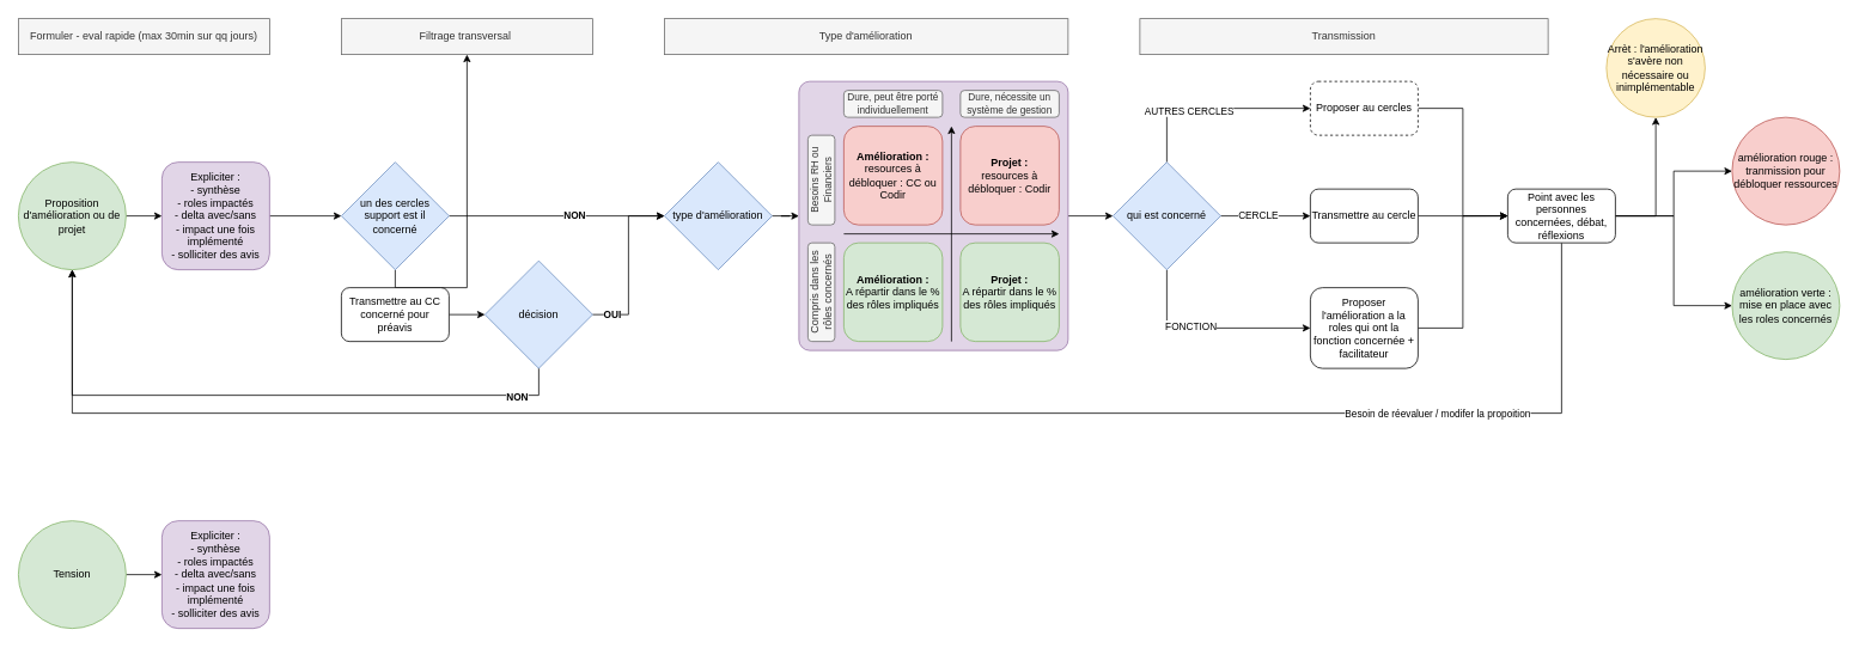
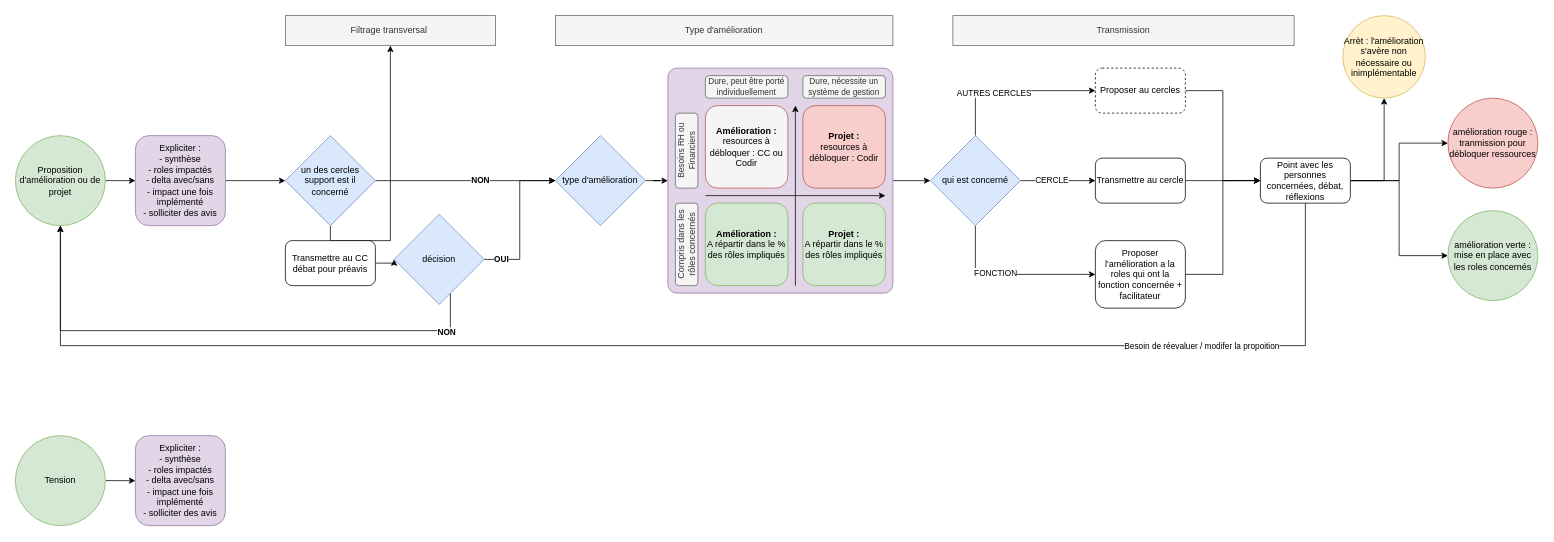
  <mxCell id="0" />
  <mxCell id="1" parent="0" />
  <mxCell id="2" style="edgeStyle=orthogonalEdgeStyle;rounded=0;orthogonalLoop=1;jettySize=auto;html=1;exitX=1;exitY=0.5;exitDx=0;exitDy=0;entryX=0;entryY=0.5;entryDx=0;entryDy=0;" parent="1" source="3" target="5" edge="1"><mxGeometry relative="1" as="geometry" /></mxCell>
  <mxCell id="3" value="Proposition d'amélioration ou de projet" style="ellipse;whiteSpace=wrap;html=1;aspect=fixed;fillColor=#d5e8d4;strokeColor=#82b366;" parent="1" vertex="1"><mxGeometry x="20" y="180" width="120" height="120" as="geometry" /></mxCell>
  <mxCell id="4" style="edgeStyle=orthogonalEdgeStyle;rounded=0;orthogonalLoop=1;jettySize=auto;html=1;exitX=1;exitY=0.5;exitDx=0;exitDy=0;entryX=0;entryY=0.5;entryDx=0;entryDy=0;" parent="1" source="5" target="11" edge="1"><mxGeometry relative="1" as="geometry"><mxPoint x="340" y="240" as="targetPoint" /></mxGeometry></mxCell>
  <mxCell id="5" value="Expliciter :&lt;br&gt;- synthèse&lt;div&gt;- roles impactés&lt;/div&gt;&lt;div&gt;- delta avec/sans&lt;/div&gt;&lt;div&gt;- impact une fois implémenté&lt;/div&gt;&lt;div&gt;- solliciter des avis&lt;/div&gt;" style="rounded=1;whiteSpace=wrap;html=1;fillColor=#e1d5e7;strokeColor=#9673a6;" parent="1" vertex="1"><mxGeometry x="180" y="180" width="120" height="120" as="geometry" /></mxCell>
  <mxCell id="6" value="Type d'amélioration" style="rounded=0;whiteSpace=wrap;html=1;fillColor=#f5f5f5;fontColor=#333333;strokeColor=#666666;" parent="1" vertex="1"><mxGeometry x="740" y="20" width="450" height="40" as="geometry" /></mxCell>
  <mxCell id="7" value="Transmission" style="rounded=0;whiteSpace=wrap;html=1;fillColor=#f5f5f5;fontColor=#333333;strokeColor=#666666;" parent="1" vertex="1"><mxGeometry x="1270" y="20" width="455" height="40" as="geometry" /></mxCell>
  <mxCell id="8" style="edgeStyle=orthogonalEdgeStyle;rounded=0;orthogonalLoop=1;jettySize=auto;html=1;exitX=1;exitY=0.5;exitDx=0;exitDy=0;entryX=0;entryY=0.5;entryDx=0;entryDy=0;" parent="1" source="11" target="27" edge="1"><mxGeometry relative="1" as="geometry"><mxPoint x="740" y="240" as="targetPoint" /></mxGeometry></mxCell>
  <mxCell id="9" value="&lt;b&gt;NON&lt;/b&gt;" style="edgeLabel;html=1;align=center;verticalAlign=middle;resizable=0;points=[];" parent="8" vertex="1" connectable="0"><mxGeometry x="0.158" y="1" relative="1" as="geometry"><mxPoint as="offset" /></mxGeometry></mxCell>
  <mxCell id="10" style="edgeStyle=orthogonalEdgeStyle;rounded=0;orthogonalLoop=1;jettySize=auto;html=1;exitX=0.5;exitY=1;exitDx=0;exitDy=0;" parent="1" source="11" target="15" edge="1"><mxGeometry relative="1" as="geometry" /></mxCell>
  <mxCell id="11" value="un des cercles support est il concerné" style="rhombus;whiteSpace=wrap;html=1;fillColor=#dae8fc;strokeColor=#6c8ebf;" parent="1" vertex="1"><mxGeometry x="380" y="180" width="120" height="120" as="geometry" /></mxCell>
  <mxCell id="12" style="edgeStyle=orthogonalEdgeStyle;rounded=0;orthogonalLoop=1;jettySize=auto;html=1;exitX=1;exitY=0.5;exitDx=0;exitDy=0;entryX=0;entryY=0.5;entryDx=0;entryDy=0;" edge="1" parent="1" source="13" target="23"><mxGeometry relative="1" as="geometry" /></mxCell>
- <mxCell id="13" value="Transmettre au CC concerné pour préavis" style="rounded=1;whiteSpace=wrap;html=1;" parent="1" vertex="1"><mxGeometry x="380" y="320" width="120" height="60" as="geometry" /></mxCell>
- <mxCell id="14" value="Formuler - eval rapide (max 30min sur qq jours)" style="rounded=0;whiteSpace=wrap;html=1;fillColor=#f5f5f5;fontColor=#333333;strokeColor=#666666;" parent="1" vertex="1"><mxGeometry x="20" y="20" width="280" height="40" as="geometry" /></mxCell>
+ <mxCell id="13" value="Transmettre au CC débat pour préavis" style="rounded=1;whiteSpace=wrap;html=1;" parent="1" vertex="1"><mxGeometry x="380" y="320" width="120" height="60" as="geometry" /></mxCell>
  <mxCell id="15" value="Filtrage transversal&amp;nbsp;" style="rounded=0;whiteSpace=wrap;html=1;fillColor=#f5f5f5;fontColor=#333333;strokeColor=#666666;" parent="1" vertex="1"><mxGeometry x="380" y="20" width="280" height="40" as="geometry" /></mxCell>
  <mxCell id="16" style="edgeStyle=orthogonalEdgeStyle;rounded=0;orthogonalLoop=1;jettySize=auto;html=1;exitX=1;exitY=0.5;exitDx=0;exitDy=0;entryX=0;entryY=0.5;entryDx=0;entryDy=0;" edge="1" parent="1" source="17" target="18"><mxGeometry relative="1" as="geometry" /></mxCell>
  <mxCell id="17" value="Tension" style="ellipse;whiteSpace=wrap;html=1;aspect=fixed;fillColor=#d5e8d4;strokeColor=#82b366;" vertex="1" parent="1"><mxGeometry x="20" y="580" width="120" height="120" as="geometry" /></mxCell>
  <mxCell id="18" value="Expliciter :&lt;br&gt;- synthèse&lt;div&gt;- roles impactés&lt;/div&gt;&lt;div&gt;- delta avec/sans&lt;/div&gt;&lt;div&gt;- impact une fois implémenté&lt;/div&gt;&lt;div&gt;- solliciter des avis&lt;/div&gt;" style="rounded=1;whiteSpace=wrap;html=1;fillColor=#e1d5e7;strokeColor=#9673a6;" vertex="1" parent="1"><mxGeometry x="180" y="580" width="120" height="120" as="geometry" /></mxCell>
  <mxCell id="19" style="edgeStyle=orthogonalEdgeStyle;rounded=0;orthogonalLoop=1;jettySize=auto;html=1;entryX=0.5;entryY=1;entryDx=0;entryDy=0;" edge="1" parent="1" source="23" target="3"><mxGeometry relative="1" as="geometry"><Array as="points"><mxPoint x="600" y="440" /><mxPoint x="80" y="440" /></Array></mxGeometry></mxCell>
  <mxCell id="20" value="&lt;b&gt;NON&lt;/b&gt;" style="edgeLabel;html=1;align=center;verticalAlign=middle;resizable=0;points=[];" vertex="1" connectable="0" parent="19"><mxGeometry x="-0.842" y="1" relative="1" as="geometry"><mxPoint as="offset" /></mxGeometry></mxCell>
  <mxCell id="21" style="edgeStyle=orthogonalEdgeStyle;rounded=0;orthogonalLoop=1;jettySize=auto;html=1;entryX=0;entryY=0.5;entryDx=0;entryDy=0;" edge="1" parent="1" source="23" target="27"><mxGeometry relative="1" as="geometry"><mxPoint x="740" y="240" as="targetPoint" /></mxGeometry></mxCell>
  <mxCell id="22" value="&lt;b&gt;OUI&lt;/b&gt;" style="edgeLabel;html=1;align=center;verticalAlign=middle;resizable=0;points=[];" vertex="1" connectable="0" parent="21"><mxGeometry x="-0.782" y="1" relative="1" as="geometry"><mxPoint as="offset" /></mxGeometry></mxCell>
- <mxCell id="23" value="décision" style="rhombus;whiteSpace=wrap;html=1;fillColor=#dae8fc;strokeColor=#6c8ebf;" vertex="1" parent="1"><mxGeometry x="540" y="290" width="120" height="120" as="geometry" /></mxCell>
+ <mxCell id="23" value="décision" style="rhombus;whiteSpace=wrap;html=1;fillColor=#dae8fc;strokeColor=#6c8ebf;" vertex="1" parent="1"><mxGeometry x="525" y="285" width="120" height="120" as="geometry" /></mxCell>
  <mxCell id="24" style="edgeStyle=orthogonalEdgeStyle;rounded=0;orthogonalLoop=1;jettySize=auto;html=1;exitX=1;exitY=0.5;exitDx=0;exitDy=0;entryX=0;entryY=0.5;entryDx=0;entryDy=0;" edge="1" parent="1" source="25" target="48"><mxGeometry relative="1" as="geometry" /></mxCell>
  <mxCell id="25" value="" style="rounded=1;whiteSpace=wrap;html=1;fillColor=#e1d5e7;strokeColor=#9673a6;glass=0;shadow=0;imageAspect=1;arcSize=4;" vertex="1" parent="1"><mxGeometry x="890" y="90" width="300" height="300" as="geometry" /></mxCell>
  <mxCell id="26" style="edgeStyle=orthogonalEdgeStyle;rounded=0;orthogonalLoop=1;jettySize=auto;html=1;" edge="1" parent="1" source="27" target="25"><mxGeometry relative="1" as="geometry" /></mxCell>
  <mxCell id="27" value="type d'amélioration" style="rhombus;whiteSpace=wrap;html=1;fillColor=#dae8fc;strokeColor=#6c8ebf;" vertex="1" parent="1"><mxGeometry x="740" y="180" width="120" height="120" as="geometry" /></mxCell>
  <mxCell id="28" value="" style="endArrow=classic;html=1;rounded=0;endFill=1;" edge="1" parent="1"><mxGeometry width="50" height="50" relative="1" as="geometry"><mxPoint x="940" y="260" as="sourcePoint" /><mxPoint x="1180" y="260" as="targetPoint" /></mxGeometry></mxCell>
  <mxCell id="29" value="" style="endArrow=none;html=1;rounded=0;endFill=1;startArrow=classic;startFill=1;" edge="1" parent="1"><mxGeometry width="50" height="50" relative="1" as="geometry"><mxPoint x="1060" y="140" as="sourcePoint" /><mxPoint x="1060" y="380" as="targetPoint" /></mxGeometry></mxCell>
  <mxCell id="30" value="Dure, peut être porté individuellement" style="rounded=1;whiteSpace=wrap;html=1;fillColor=#f5f5f5;fontColor=#333333;strokeColor=#666666;fontSize=11;" vertex="1" parent="1"><mxGeometry x="940" y="100" width="110" height="30" as="geometry" /></mxCell>
  <mxCell id="31" value="&lt;b&gt;Projet :&lt;/b&gt;&lt;br&gt;resources à débloquer : Codir" style="rounded=1;whiteSpace=wrap;html=1;fillColor=#f8cecc;strokeColor=#b85450;" vertex="1" parent="1"><mxGeometry x="1070" y="140" width="110" height="110" as="geometry" /></mxCell>
  <mxCell id="32" value="&lt;b&gt;Projet :&lt;/b&gt;&lt;br&gt;A répartir dans le % des rôles impliqués" style="rounded=1;whiteSpace=wrap;html=1;fillColor=#d5e8d4;strokeColor=#82b366;" vertex="1" parent="1"><mxGeometry x="1070" y="270" width="110" height="110" as="geometry" /></mxCell>
  <mxCell id="33" value="Dure, nécessite un système de gestion" style="rounded=1;whiteSpace=wrap;html=1;fillColor=#f5f5f5;fontColor=#333333;strokeColor=#666666;fontSize=11;" vertex="1" parent="1"><mxGeometry x="1070" y="100" width="110" height="30" as="geometry" /></mxCell>
  <mxCell id="34" value="Besoins RH ou Financiers" style="rounded=1;whiteSpace=wrap;html=1;rotation=-90;fontSize=11;fillColor=#f5f5f5;fontColor=#333333;strokeColor=#666666;" vertex="1" parent="1"><mxGeometry x="865" y="185" width="100" height="30" as="geometry" /></mxCell>
  <mxCell id="35" value="Compris dans les rôles concernés" style="rounded=1;whiteSpace=wrap;html=1;rotation=-90;fillColor=#f5f5f5;fontColor=#333333;strokeColor=#666666;" vertex="1" parent="1"><mxGeometry x="860" y="310" width="110" height="30" as="geometry" /></mxCell>
- <mxCell id="36" value="&lt;b&gt;Amélioration :&lt;/b&gt;&lt;br&gt;resources à débloquer : CC ou Codir" style="rounded=1;whiteSpace=wrap;html=1;fillColor=#f8cecc;strokeColor=#b85450;" vertex="1" parent="1"><mxGeometry x="940" y="140" width="110" height="110" as="geometry" /></mxCell>
+ <mxCell id="36" value="&lt;b&gt;Amélioration :&lt;/b&gt;&lt;br&gt;resources à débloquer : CC ou Codir" style="rounded=1;whiteSpace=wrap;html=1;fillColor=#f5f5f5;strokeColor=#b85450;" vertex="1" parent="1"><mxGeometry x="940" y="140" width="110" height="110" as="geometry" /></mxCell>
  <mxCell id="37" value="&lt;b&gt;Amélioration :&lt;/b&gt;&lt;div&gt;A répartir dans le % des rôles impliqués&lt;/div&gt;" style="rounded=1;whiteSpace=wrap;html=1;fillColor=#d5e8d4;strokeColor=#82b366;" vertex="1" parent="1"><mxGeometry x="940" y="270" width="110" height="110" as="geometry" /></mxCell>
  <mxCell id="38" style="edgeStyle=orthogonalEdgeStyle;rounded=0;orthogonalLoop=1;jettySize=auto;html=1;exitX=1;exitY=0.5;exitDx=0;exitDy=0;" edge="1" parent="1" source="39"><mxGeometry relative="1" as="geometry"><mxPoint x="1680" y="239.833" as="targetPoint" /></mxGeometry></mxCell>
  <mxCell id="39" value="Transmettre au cercle" style="rounded=1;whiteSpace=wrap;html=1;" vertex="1" parent="1"><mxGeometry x="1460" y="210" width="120" height="60" as="geometry" /></mxCell>
  <mxCell id="40" style="edgeStyle=orthogonalEdgeStyle;rounded=0;orthogonalLoop=1;jettySize=auto;html=1;exitX=1;exitY=0.5;exitDx=0;exitDy=0;entryX=0;entryY=0.5;entryDx=0;entryDy=0;" edge="1" parent="1" source="41" target="56"><mxGeometry relative="1" as="geometry" /></mxCell>
  <mxCell id="41" value="Proposer l'amélioration a la roles qui ont la fonction concernée + facilitateur" style="rounded=1;whiteSpace=wrap;html=1;" vertex="1" parent="1"><mxGeometry x="1460" y="320" width="120" height="90" as="geometry" /></mxCell>
  <mxCell id="42" style="edgeStyle=orthogonalEdgeStyle;rounded=0;orthogonalLoop=1;jettySize=auto;html=1;exitX=1;exitY=0.5;exitDx=0;exitDy=0;entryX=0;entryY=0.5;entryDx=0;entryDy=0;" edge="1" parent="1" source="48" target="39"><mxGeometry relative="1" as="geometry"><mxPoint x="1680" y="70" as="targetPoint" /></mxGeometry></mxCell>
  <mxCell id="43" value="CERCLE" style="edgeLabel;html=1;align=center;verticalAlign=middle;resizable=0;points=[];" vertex="1" connectable="0" parent="42"><mxGeometry x="-0.182" y="2" relative="1" as="geometry"><mxPoint as="offset" /></mxGeometry></mxCell>
  <mxCell id="44" style="edgeStyle=orthogonalEdgeStyle;rounded=0;orthogonalLoop=1;jettySize=auto;html=1;exitX=0.5;exitY=1;exitDx=0;exitDy=0;entryX=0;entryY=0.5;entryDx=0;entryDy=0;" edge="1" parent="1" source="48" target="41"><mxGeometry relative="1" as="geometry"><mxPoint x="1670" y="400" as="targetPoint" /></mxGeometry></mxCell>
  <mxCell id="45" value="FONCTION" style="edgeLabel;html=1;align=center;verticalAlign=middle;resizable=0;points=[];" vertex="1" connectable="0" parent="44"><mxGeometry x="-0.189" y="3" relative="1" as="geometry"><mxPoint as="offset" /></mxGeometry></mxCell>
  <mxCell id="46" style="edgeStyle=orthogonalEdgeStyle;rounded=0;orthogonalLoop=1;jettySize=auto;html=1;exitX=0.5;exitY=0;exitDx=0;exitDy=0;entryX=0;entryY=0.5;entryDx=0;entryDy=0;" edge="1" parent="1" source="48" target="50"><mxGeometry relative="1" as="geometry" /></mxCell>
  <mxCell id="47" value="AUTRES CERCLES" style="edgeLabel;html=1;align=center;verticalAlign=middle;resizable=0;points=[];" vertex="1" connectable="0" parent="46"><mxGeometry x="-0.237" y="-2" relative="1" as="geometry"><mxPoint as="offset" /></mxGeometry></mxCell>
  <mxCell id="48" value="qui est concerné" style="rhombus;whiteSpace=wrap;html=1;fillColor=#dae8fc;strokeColor=#6c8ebf;" vertex="1" parent="1"><mxGeometry x="1240" y="180" width="120" height="120" as="geometry" /></mxCell>
  <mxCell id="49" style="edgeStyle=orthogonalEdgeStyle;rounded=0;orthogonalLoop=1;jettySize=auto;html=1;exitX=1;exitY=0.5;exitDx=0;exitDy=0;entryX=0;entryY=0.5;entryDx=0;entryDy=0;" edge="1" parent="1" source="50" target="56"><mxGeometry relative="1" as="geometry" /></mxCell>
  <mxCell id="50" value="Proposer au cercles" style="rounded=1;whiteSpace=wrap;html=1;dashed=1;" vertex="1" parent="1"><mxGeometry x="1460" y="90" width="120" height="60" as="geometry" /></mxCell>
  <mxCell id="51" style="edgeStyle=orthogonalEdgeStyle;rounded=0;orthogonalLoop=1;jettySize=auto;html=1;exitX=0.5;exitY=1;exitDx=0;exitDy=0;entryX=0.5;entryY=1;entryDx=0;entryDy=0;" edge="1" parent="1" source="56" target="3"><mxGeometry relative="1" as="geometry"><Array as="points"><mxPoint x="1740" y="460" /><mxPoint x="80" y="460" /></Array></mxGeometry></mxCell>
  <mxCell id="52" value="Besoin de réevaluer / modifer la propoition" style="edgeLabel;html=1;align=center;verticalAlign=middle;resizable=0;points=[];" vertex="1" connectable="0" parent="51"><mxGeometry x="-0.673" relative="1" as="geometry"><mxPoint as="offset" /></mxGeometry></mxCell>
  <mxCell id="53" style="edgeStyle=orthogonalEdgeStyle;rounded=0;orthogonalLoop=1;jettySize=auto;html=1;exitX=1;exitY=0.5;exitDx=0;exitDy=0;entryX=0.5;entryY=1;entryDx=0;entryDy=0;" edge="1" parent="1" source="56" target="59"><mxGeometry relative="1" as="geometry" /></mxCell>
  <mxCell id="54" style="edgeStyle=orthogonalEdgeStyle;rounded=0;orthogonalLoop=1;jettySize=auto;html=1;exitX=1;exitY=0.5;exitDx=0;exitDy=0;entryX=0;entryY=0.5;entryDx=0;entryDy=0;" edge="1" parent="1" source="56" target="57"><mxGeometry relative="1" as="geometry" /></mxCell>
  <mxCell id="55" style="edgeStyle=orthogonalEdgeStyle;rounded=0;orthogonalLoop=1;jettySize=auto;html=1;exitX=1;exitY=0.5;exitDx=0;exitDy=0;entryX=0;entryY=0.5;entryDx=0;entryDy=0;" edge="1" parent="1" source="56" target="58"><mxGeometry relative="1" as="geometry" /></mxCell>
  <mxCell id="56" value="Point avec les personnes concernées, débat, réflexions" style="rounded=1;whiteSpace=wrap;html=1;" vertex="1" parent="1"><mxGeometry x="1680" y="210" width="120" height="60" as="geometry" /></mxCell>
  <mxCell id="57" value="amélioration rouge : tranmission pour débloquer ressources" style="ellipse;whiteSpace=wrap;html=1;aspect=fixed;fillColor=#f8cecc;strokeColor=#b85450;" vertex="1" parent="1"><mxGeometry x="1930" y="130" width="120" height="120" as="geometry" /></mxCell>
  <mxCell id="58" value="amélioration verte : mise en place avec les roles concernés" style="ellipse;whiteSpace=wrap;html=1;aspect=fixed;fillColor=#d5e8d4;strokeColor=#82b366;" vertex="1" parent="1"><mxGeometry x="1930" y="280" width="120" height="120" as="geometry" /></mxCell>
  <mxCell id="59" value="Arrèt : l'amélioration s'avère non nécessaire ou inimplémentable" style="ellipse;whiteSpace=wrap;html=1;aspect=fixed;fillColor=#fff2cc;strokeColor=#d6b656;" vertex="1" parent="1"><mxGeometry x="1790" y="20" width="110" height="110" as="geometry" /></mxCell>
